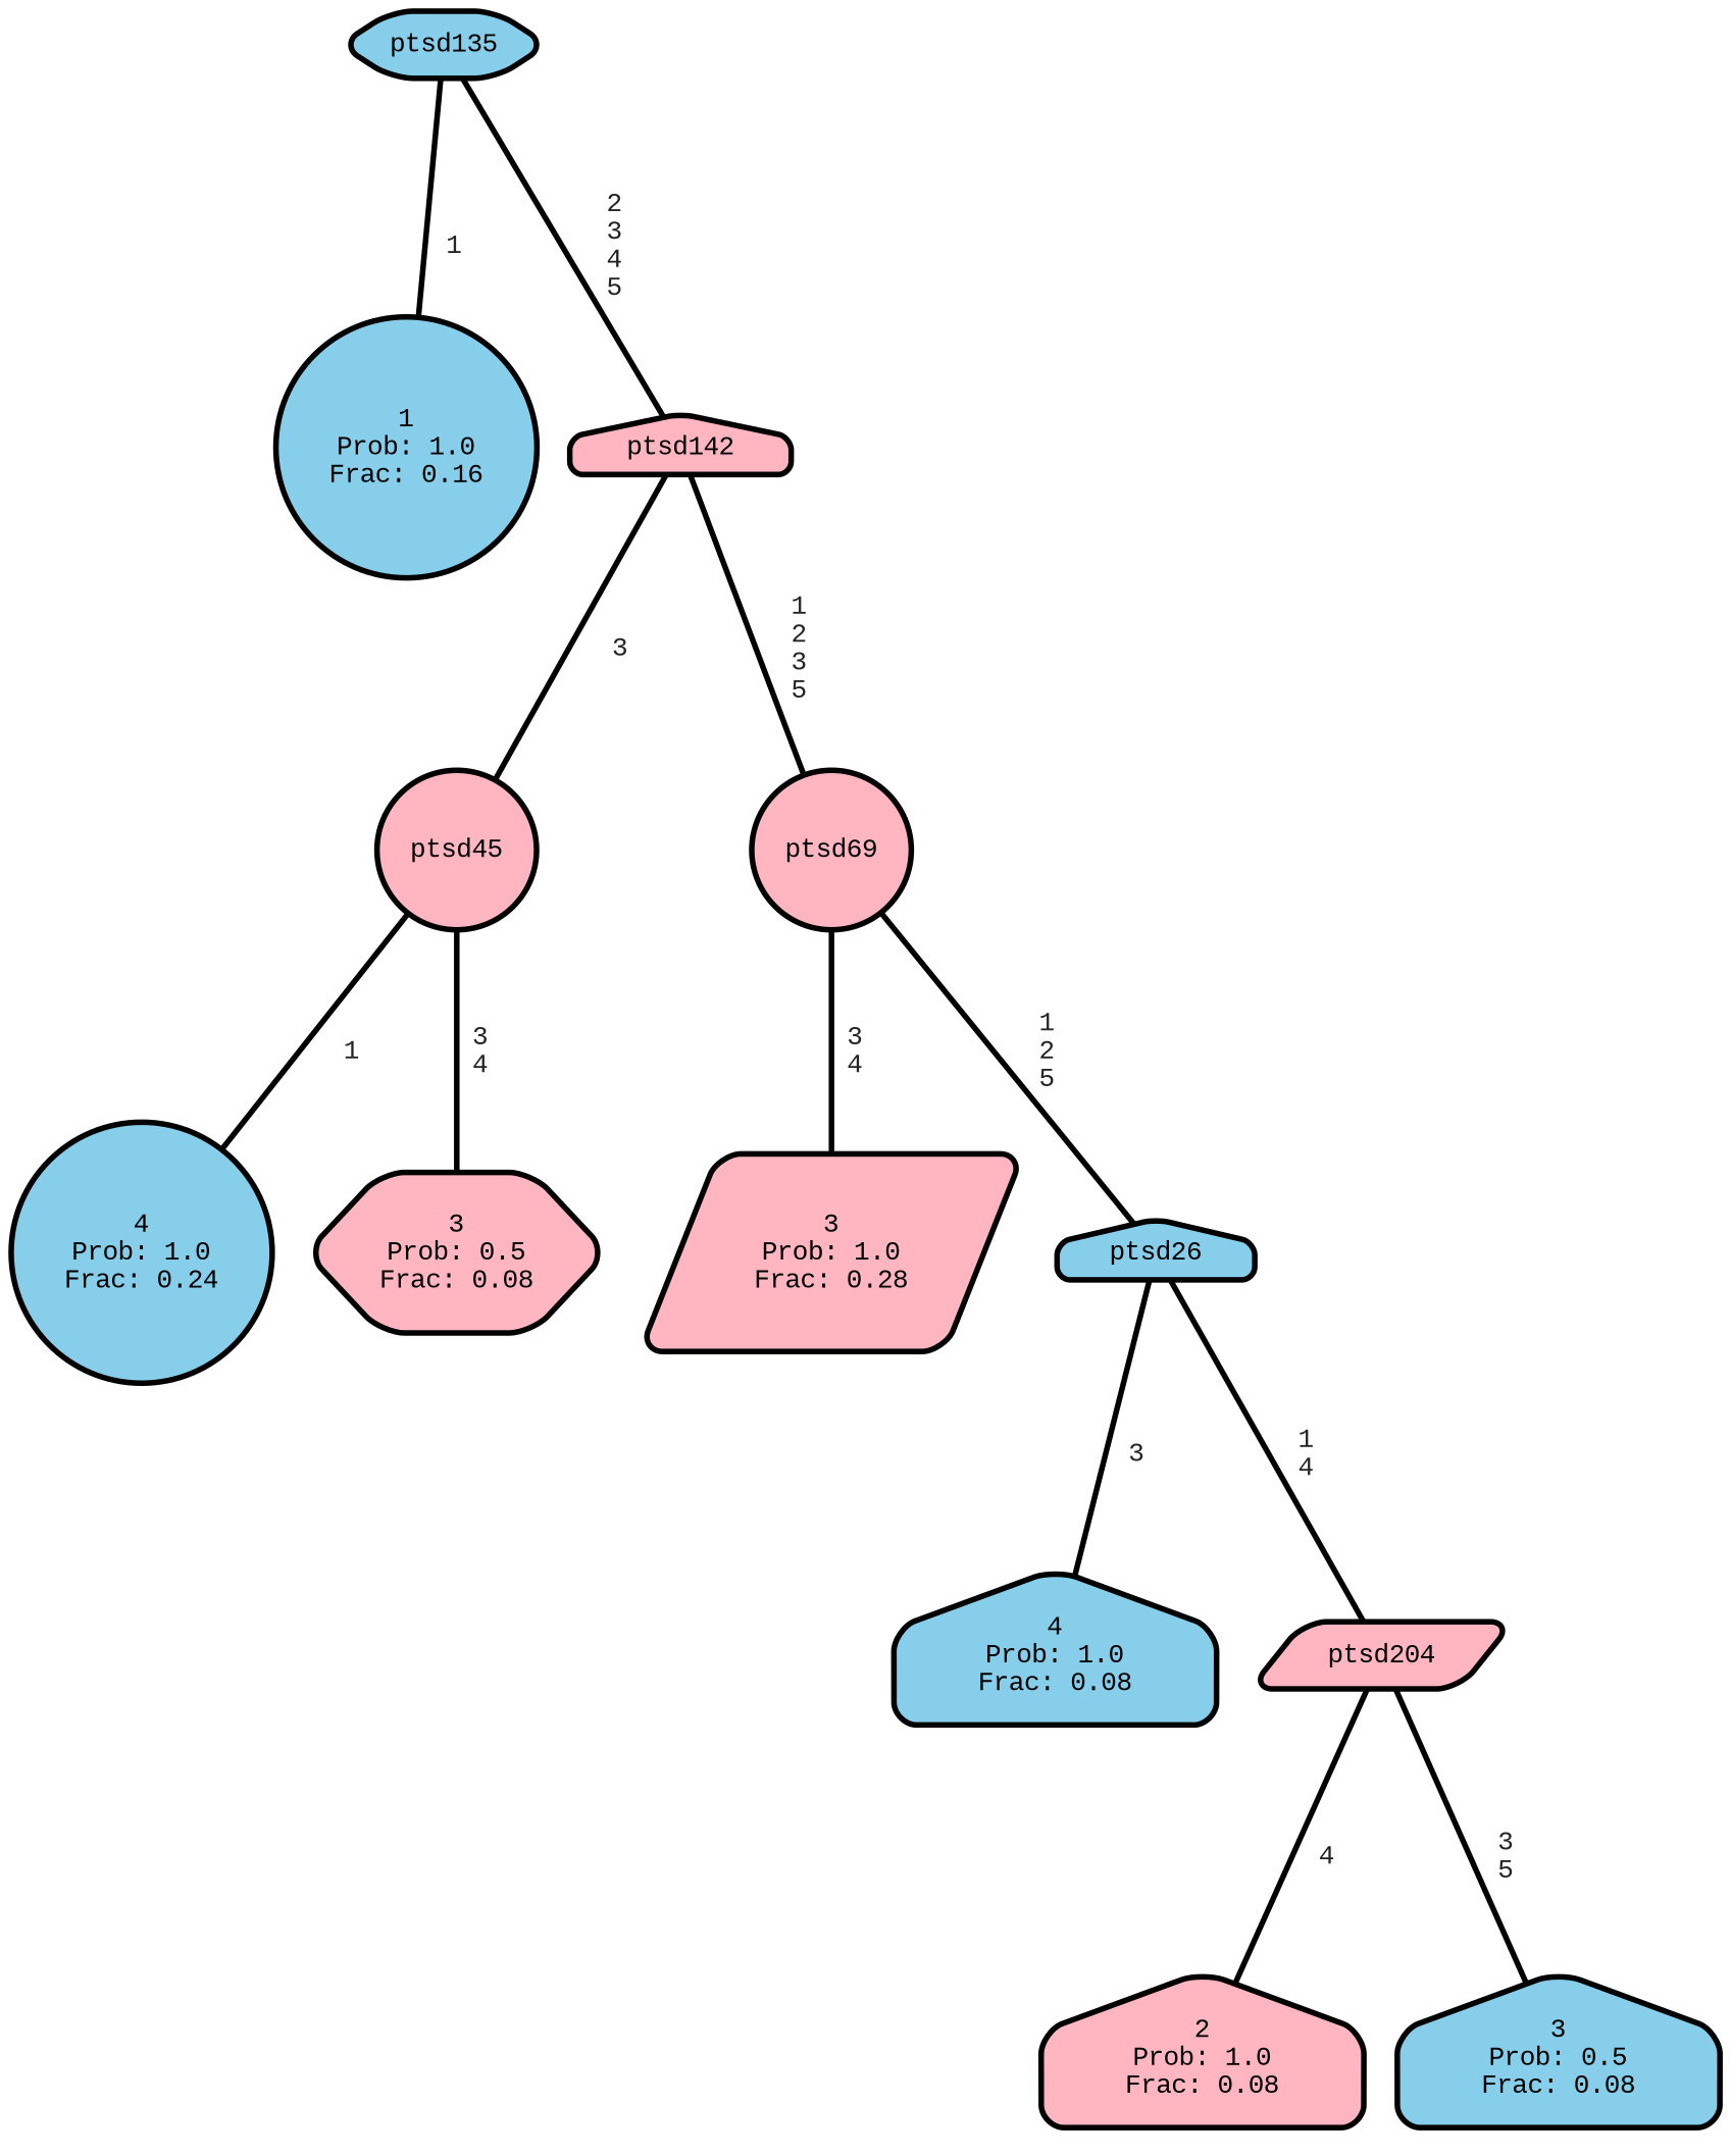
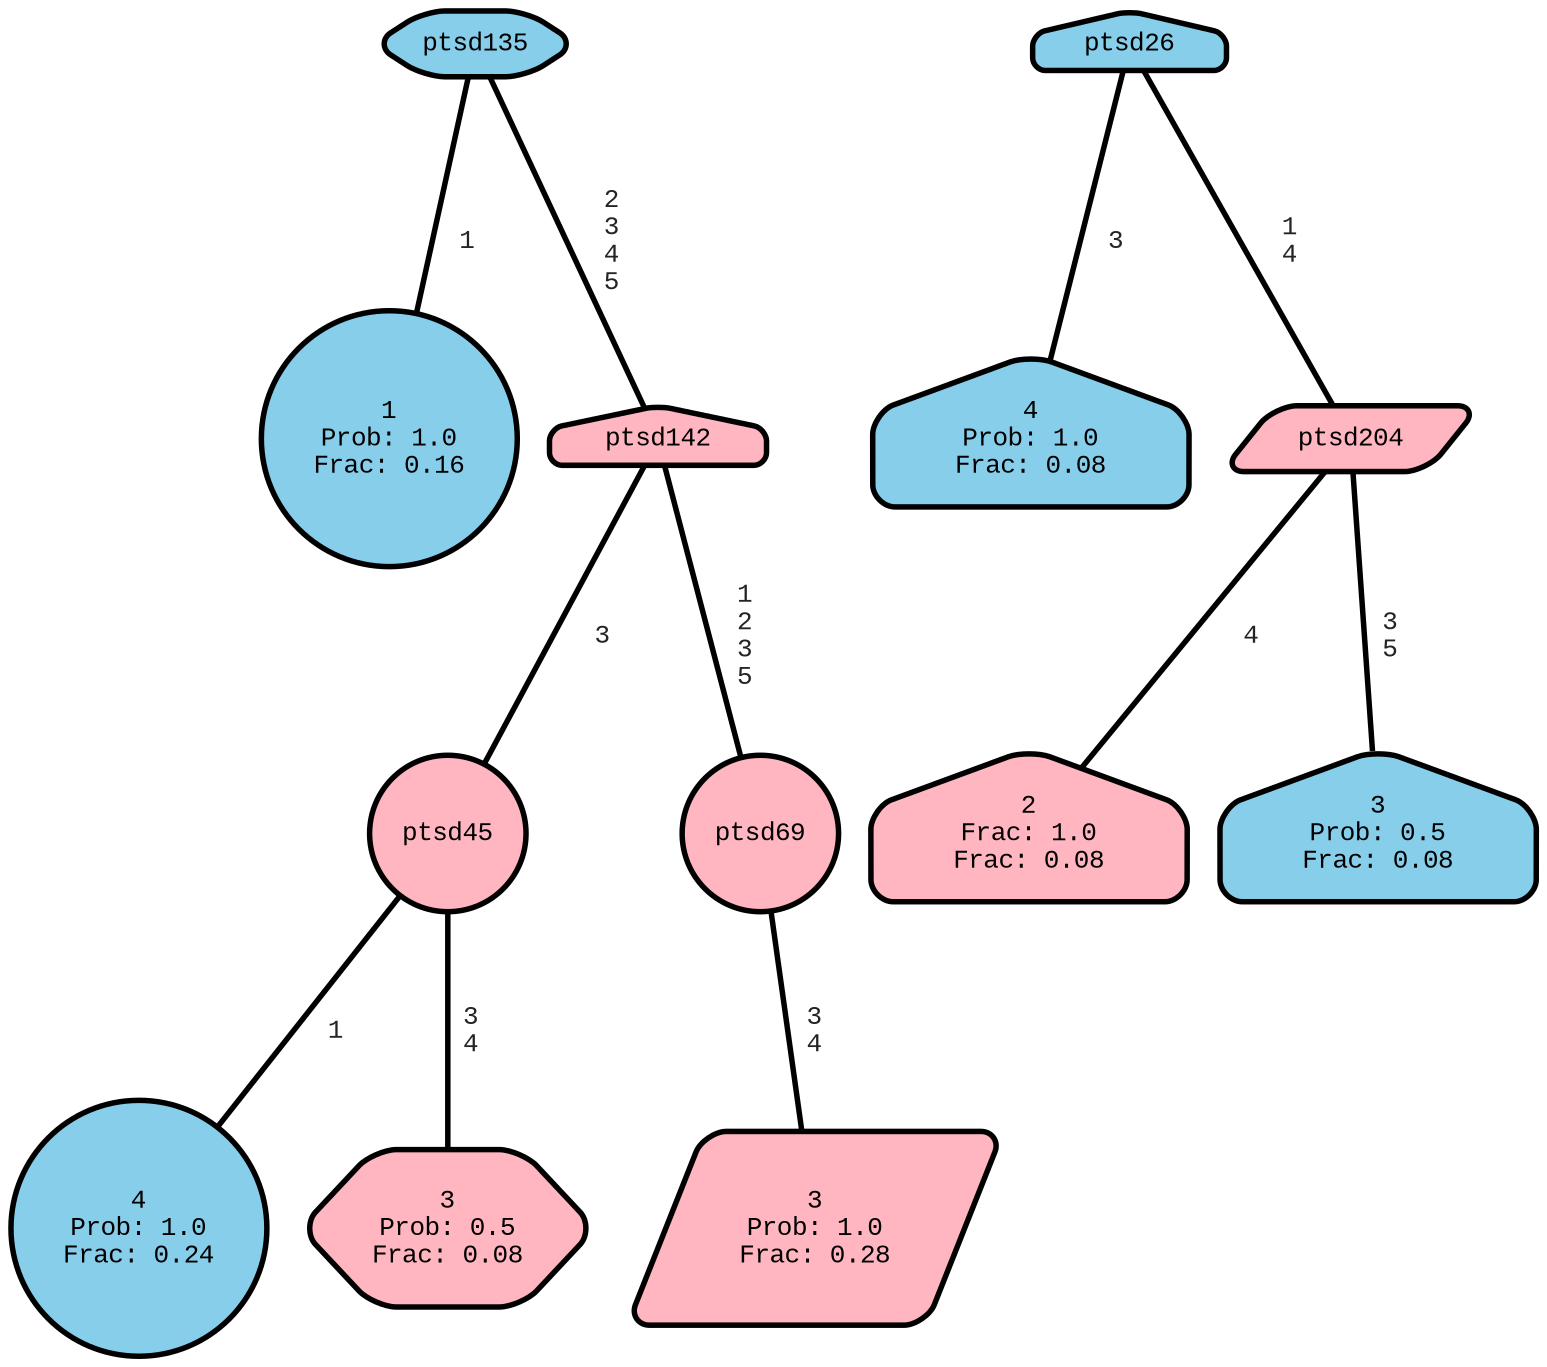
  graph {
    fontname="Liberation Mono"
    ranksep="0 equally"
    splines=straight
    node [color=black fillcolor=lightpink fontcolor=black fontname="Liberation Mono" penwidth=3 shape=house style="filled, rounded"]
    edge [color=black fontcolor=grey14 fontname="Liberation Mono" fontweight=bold penwidth=3]
    n1 [fillcolor=skyblue label="1\nProb: 1.0\nFrac: 0.16" shape=circle]
    n2 [fillcolor=skyblue label=ptsd135 shape=hexagon]
    n3 [label=ptsd142]
    n4 [label=ptsd45 shape=circle]
    n5 [label=ptsd69 shape=circle]
    n6 [fillcolor=skyblue label="4\nProb: 1.0\nFrac: 0.24" shape=circle]
    n7 [label="3\nProb: 0.5\nFrac: 0.08" shape=hexagon]
    n8 [label="3\nProb: 1.0\nFrac: 0.28" shape=parallelogram]
    n9 [fillcolor=skyblue label=ptsd26]
    n10 [fillcolor=skyblue label="4\nProb: 1.0\nFrac: 0.08"]
    n11 [label=ptsd204 shape=parallelogram]
-   n12 [label="2\nProb: 1.0\nFrac: 0.08"]
+   n12 [label="2\nFrac: 1.0\nFrac: 0.08"]
    n13 [fillcolor=skyblue label="3\nProb: 0.5\nFrac: 0.08"]
    subgraph sub_1 {
      rank=same
    }
    n2 -- n1 [label=" 1"]
    n2 -- n3 [label=" 2\n 3\n 4\n 5"]
    n3 -- n4 [label=" 3"]
    n3 -- n5 [label=" 1\n 2\n 3\n 5"]
    n4 -- n6 [label=" 1"]
    n4 -- n7 [label=" 3\n 4"]
    n5 -- n8 [label=" 3\n 4"]
-   n5 -- n9 [label=" 1\n 2\n 5"]
    n9 -- n10 [label=" 3"]
    n9 -- n11 [label=" 1\n 4"]
    n11 -- n12 [label=" 4"]
    n11 -- n13 [label=" 3\n 5"]
  }
